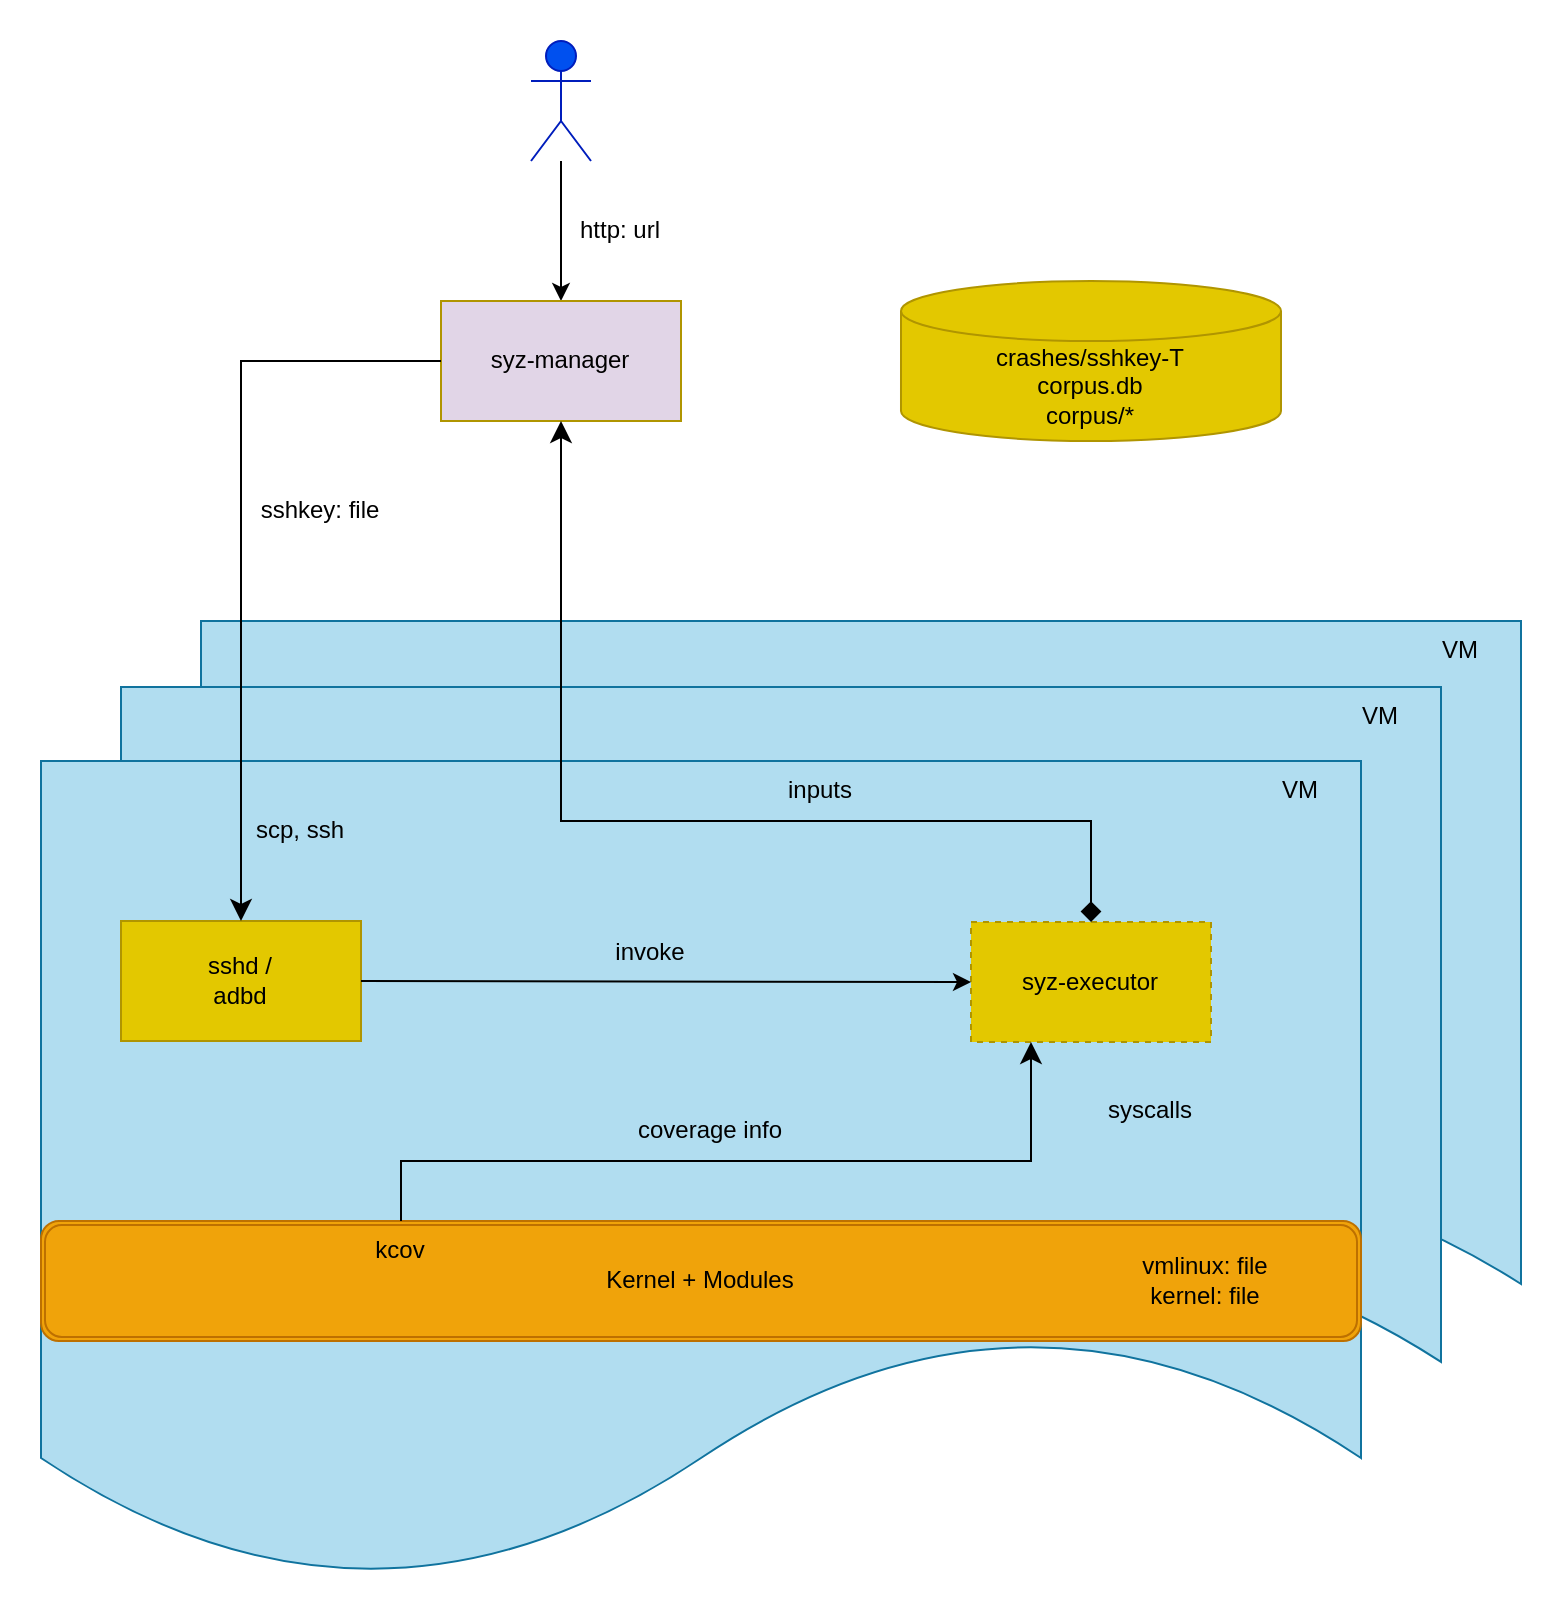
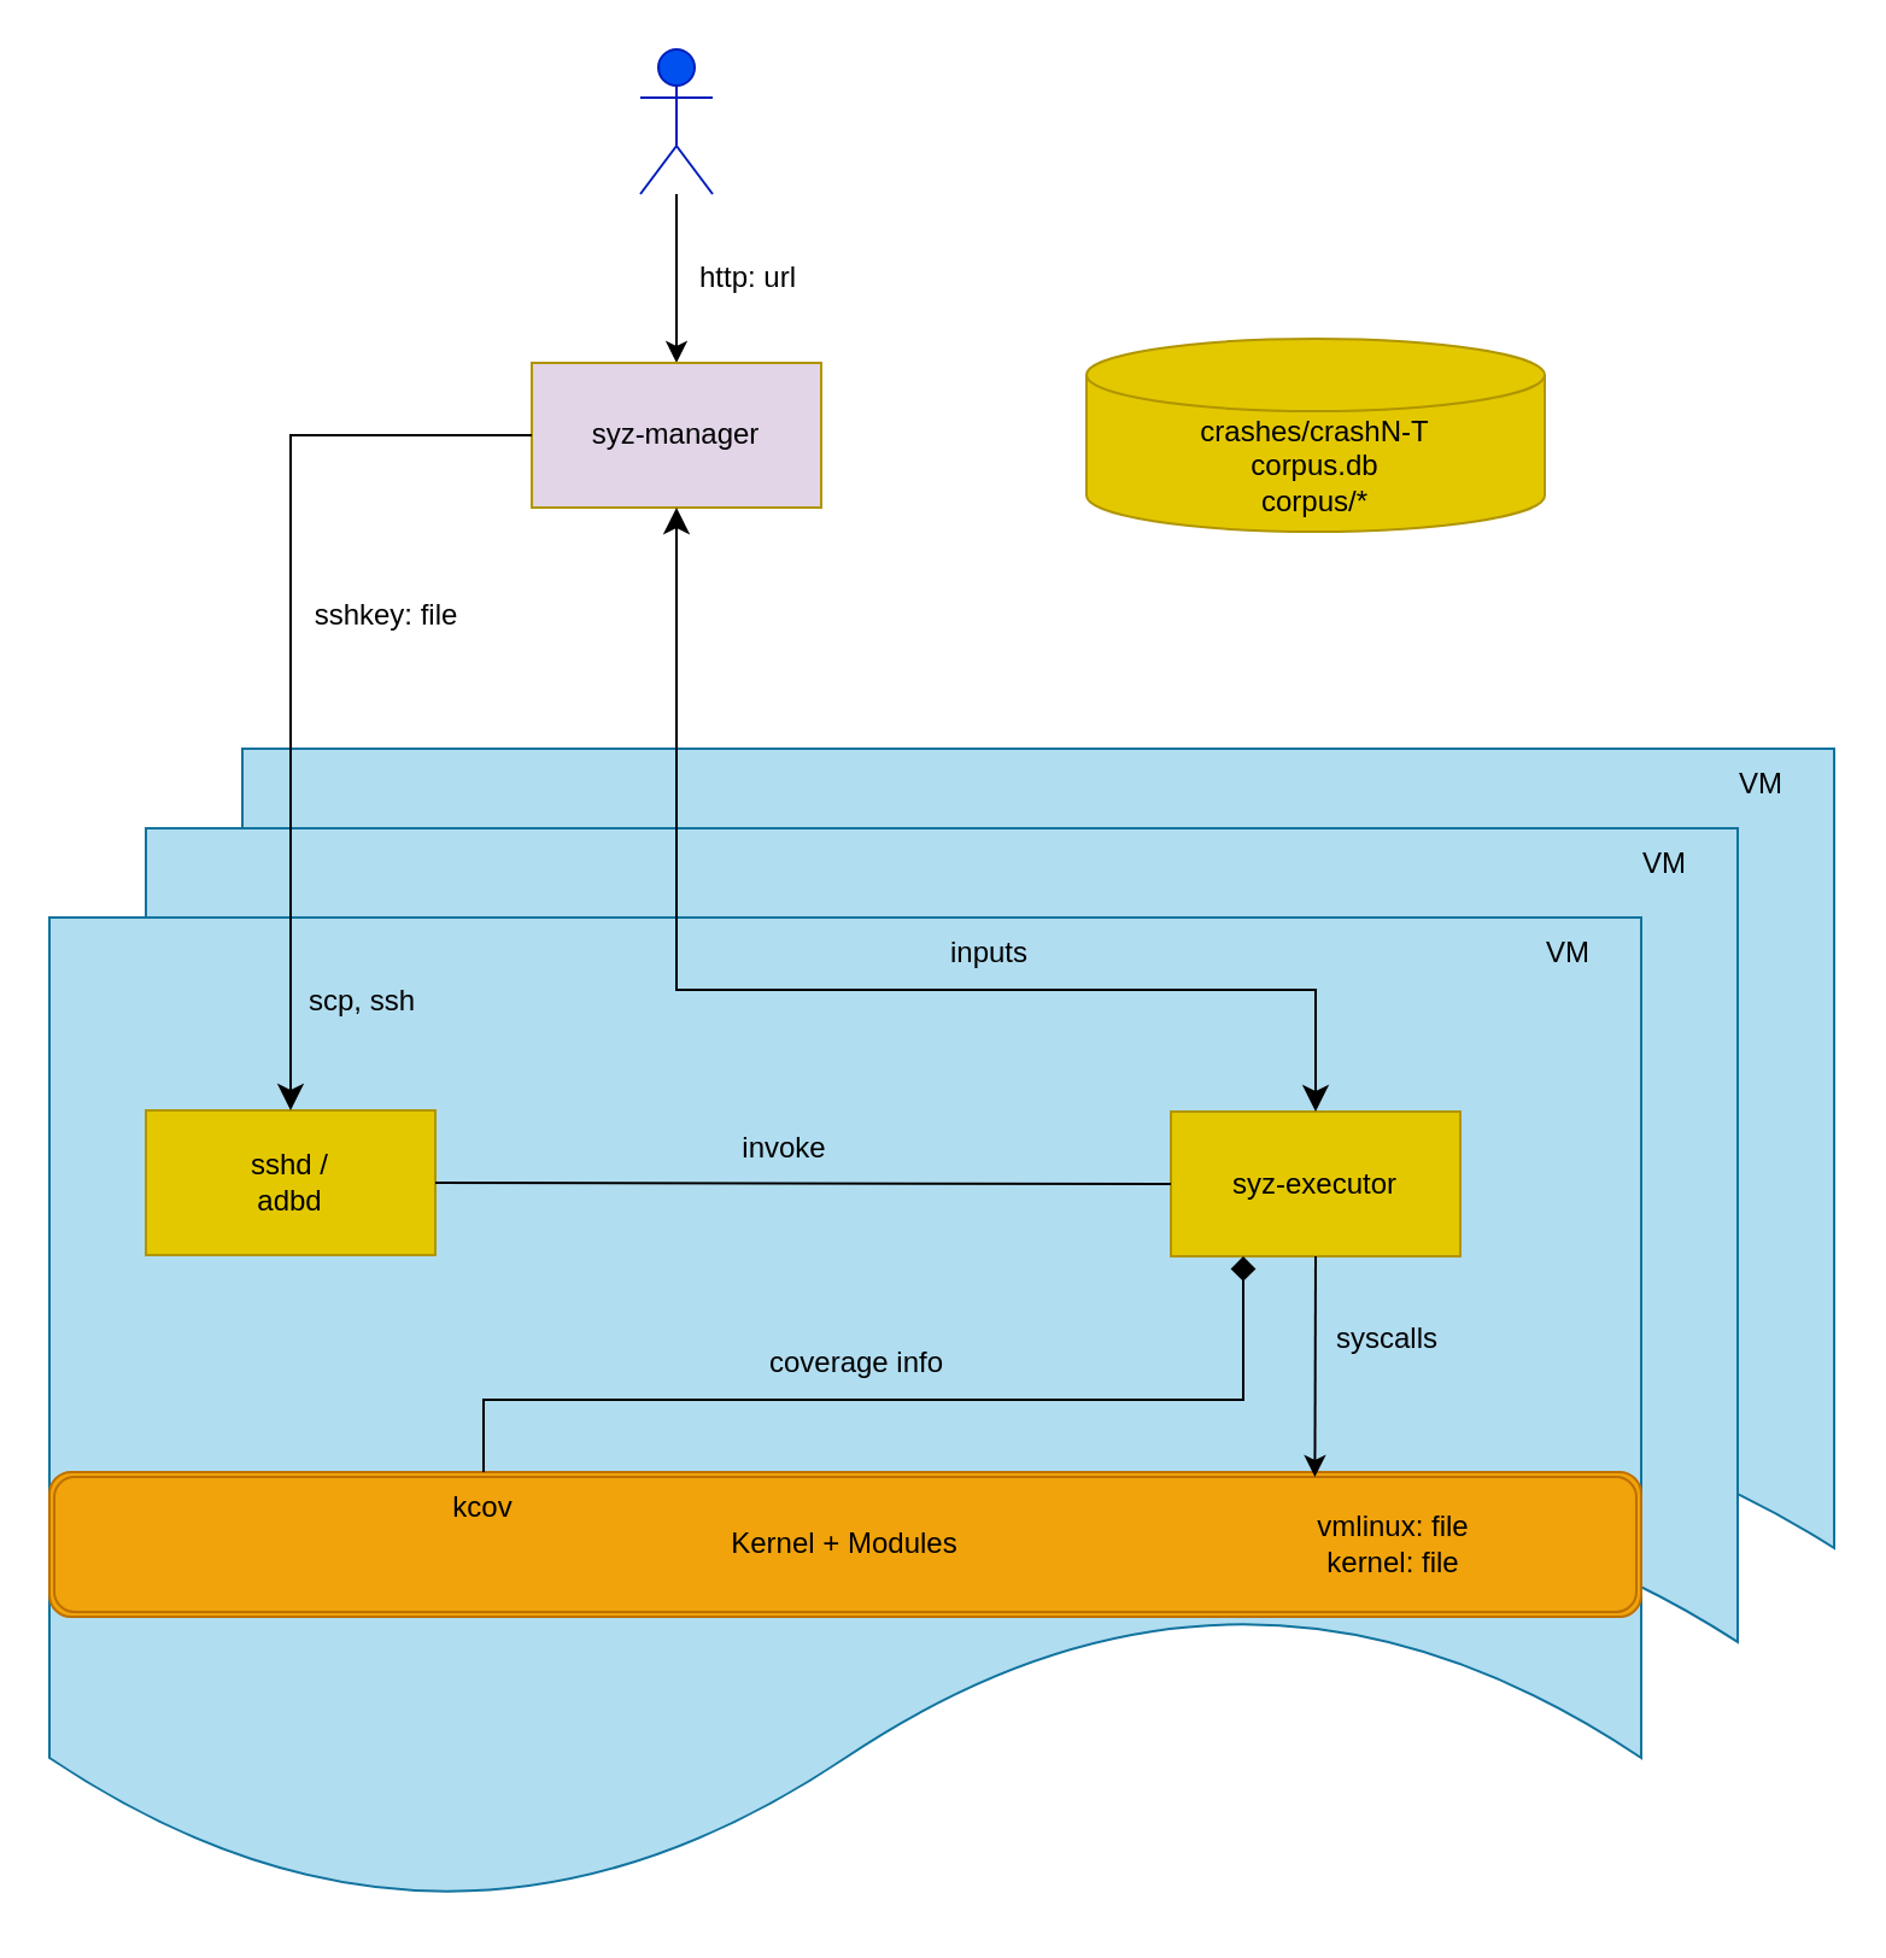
  <mxCell id="0" />
  <mxCell id="1" parent="0" />
  <mxCell id="2" value="" style="shape=document;whiteSpace=wrap;html=1;boundedLbl=1;fillColor=#b1ddf0;strokeColor=#10739e;" vertex="1" parent="1"><mxGeometry x="100" y="310" width="660" height="390" as="geometry" /></mxCell>
  <mxCell id="3" value="" style="shape=document;whiteSpace=wrap;html=1;boundedLbl=1;fillColor=#b1ddf0;strokeColor=#10739e;" vertex="1" parent="1"><mxGeometry x="60" y="343" width="660" height="397" as="geometry" /></mxCell>
  <mxCell id="4" value="" style="shape=document;whiteSpace=wrap;html=1;boundedLbl=1;fillColor=#b1ddf0;strokeColor=#10739e;" vertex="1" parent="1"><mxGeometry x="20" y="380" width="660" height="410" as="geometry" /></mxCell>
  <mxCell id="5" value="" style="edgeStyle=none;html=1;" edge="1" parent="1" source="6" target="7"><mxGeometry relative="1" as="geometry" /></mxCell>
  <mxCell id="6" value="" style="shape=umlActor;verticalLabelPosition=bottom;verticalAlign=top;html=1;outlineConnect=0;fillColor=#0050ef;fontColor=#ffffff;strokeColor=#001DBC;" vertex="1" parent="1"><mxGeometry x="265" y="20" width="30" height="60" as="geometry" /></mxCell>
  <mxCell id="7" value="syz-manager" style="rounded=0;whiteSpace=wrap;html=1;fillColor=#e1d5e7;fontColor=#000000;strokeColor=#B09500;" vertex="1" parent="1"><mxGeometry x="220" y="150" width="120" height="60" as="geometry" /></mxCell>
- <mxCell id="8" value="crashes/sshkey-T&lt;br&gt;corpus.db&lt;br&gt;corpus/*" style="shape=cylinder3;whiteSpace=wrap;html=1;boundedLbl=1;backgroundOutline=1;size=15;fillColor=#e3c800;fontColor=#000000;strokeColor=#B09500;" vertex="1" parent="1"><mxGeometry x="450" y="140" width="190" height="80" as="geometry" /></mxCell>
+ <mxCell id="8" value="crashes/crashN-T&lt;br&gt;corpus.db&lt;br&gt;corpus/*" style="shape=cylinder3;whiteSpace=wrap;html=1;boundedLbl=1;backgroundOutline=1;size=15;fillColor=#e3c800;fontColor=#000000;strokeColor=#B09500;" vertex="1" parent="1"><mxGeometry x="450" y="140" width="190" height="80" as="geometry" /></mxCell>
  <mxCell id="9" value="VM" style="text;html=1;strokeColor=none;fillColor=none;align=center;verticalAlign=middle;whiteSpace=wrap;rounded=0;" vertex="1" parent="1"><mxGeometry x="620" y="380" width="60" height="30" as="geometry" /></mxCell>
  <mxCell id="10" value="VM" style="text;html=1;strokeColor=none;fillColor=none;align=center;verticalAlign=middle;whiteSpace=wrap;rounded=0;" vertex="1" parent="1"><mxGeometry x="660" y="343" width="60" height="30" as="geometry" /></mxCell>
  <mxCell id="11" value="VM" style="text;html=1;strokeColor=none;fillColor=none;align=center;verticalAlign=middle;whiteSpace=wrap;rounded=0;" vertex="1" parent="1"><mxGeometry x="700" y="310" width="60" height="30" as="geometry" /></mxCell>
  <mxCell id="12" value="sshd /&lt;br&gt;adbd" style="rounded=0;whiteSpace=wrap;html=1;fillColor=#e3c800;fontColor=#000000;strokeColor=#B09500;" vertex="1" parent="1"><mxGeometry x="60" y="460" width="120" height="60" as="geometry" /></mxCell>
- <mxCell id="13" value="syz-executor" style="rounded=0;whiteSpace=wrap;html=1;fillColor=#e3c800;fontColor=#000000;strokeColor=#B09500;dashed=1;" vertex="1" parent="1"><mxGeometry x="485" y="460.5" width="120" height="60" as="geometry" /></mxCell>
- <mxCell id="14" value="" style="edgeStyle=segmentEdgeStyle;endArrow=diamond;html=1;curved=0;rounded=0;endSize=8;startSize=8;exitX=0.5;exitY=1;exitDx=0;exitDy=0;entryX=0.5;entryY=0;entryDx=0;entryDy=0;endFill=1;startArrow=classic;startFill=1;" edge="1" parent="1" source="7" target="13"><mxGeometry width="50" height="50" relative="1" as="geometry"><mxPoint x="350" y="410" as="sourcePoint" /><mxPoint x="400" y="360" as="targetPoint" /><Array as="points"><mxPoint x="280" y="410" /><mxPoint x="545" y="410" /></Array></mxGeometry></mxCell>
+ <mxCell id="13" value="syz-executor" style="rounded=0;whiteSpace=wrap;html=1;fillColor=#e3c800;fontColor=#000000;strokeColor=#B09500;" vertex="1" parent="1"><mxGeometry x="485" y="460.5" width="120" height="60" as="geometry" /></mxCell>
+ <mxCell id="14" value="" style="edgeStyle=segmentEdgeStyle;endArrow=classic;html=1;curved=0;rounded=0;endSize=8;startSize=8;exitX=0.5;exitY=1;exitDx=0;exitDy=0;entryX=0.5;entryY=0;entryDx=0;entryDy=0;endFill=1;startArrow=classic;startFill=1;" edge="1" parent="1" source="7" target="13"><mxGeometry width="50" height="50" relative="1" as="geometry"><mxPoint x="350" y="410" as="sourcePoint" /><mxPoint x="400" y="360" as="targetPoint" /><Array as="points"><mxPoint x="280" y="410" /><mxPoint x="545" y="410" /></Array></mxGeometry></mxCell>
  <mxCell id="15" value="" style="edgeStyle=segmentEdgeStyle;endArrow=classic;html=1;curved=0;rounded=0;endSize=8;startSize=8;exitX=0;exitY=0.5;exitDx=0;exitDy=0;" edge="1" parent="1" source="7" target="12"><mxGeometry width="50" height="50" relative="1" as="geometry"><mxPoint x="350" y="410" as="sourcePoint" /><mxPoint x="400" y="360" as="targetPoint" /></mxGeometry></mxCell>
  <mxCell id="16" value="Kernel + Modules" style="shape=ext;double=1;rounded=1;whiteSpace=wrap;html=1;fillColor=#f0a30a;strokeColor=#BD7000;fontColor=#000000;" vertex="1" parent="1"><mxGeometry x="20" y="610" width="660" height="60" as="geometry" /></mxCell>
  <mxCell id="17" value="kcov" style="text;html=1;strokeColor=none;fillColor=none;align=center;verticalAlign=middle;whiteSpace=wrap;rounded=0;" vertex="1" parent="1"><mxGeometry x="170" y="610" width="60" height="30" as="geometry" /></mxCell>
- <mxCell id="19" value="" style="endArrow=classic;html=1;exitX=1;exitY=0.5;exitDx=0;exitDy=0;entryX=0;entryY=0.5;entryDx=0;entryDy=0;" edge="1" parent="1" source="12" target="13"><mxGeometry width="50" height="50" relative="1" as="geometry"><mxPoint x="350" y="480" as="sourcePoint" /><mxPoint x="400" y="430" as="targetPoint" /></mxGeometry></mxCell>
+ <mxCell id="18" value="" style="endArrow=classic;html=1;entryX=0.795;entryY=0.033;entryDx=0;entryDy=0;entryPerimeter=0;exitX=0.5;exitY=1;exitDx=0;exitDy=0;" edge="1" parent="1" source="13" target="16"><mxGeometry width="50" height="50" relative="1" as="geometry"><mxPoint x="350" y="410" as="sourcePoint" /><mxPoint x="400" y="360" as="targetPoint" /></mxGeometry></mxCell>
+ <mxCell id="19" value="" style="endArrow=none;html=1;exitX=1;exitY=0.5;exitDx=0;exitDy=0;entryX=0;entryY=0.5;entryDx=0;entryDy=0;" edge="1" parent="1" source="12" target="13"><mxGeometry width="50" height="50" relative="1" as="geometry"><mxPoint x="350" y="480" as="sourcePoint" /><mxPoint x="400" y="430" as="targetPoint" /></mxGeometry></mxCell>
  <mxCell id="20" value="syscalls" style="text;html=1;strokeColor=none;fillColor=none;align=center;verticalAlign=middle;whiteSpace=wrap;rounded=0;" vertex="1" parent="1"><mxGeometry x="545" y="540" width="60" height="30" as="geometry" /></mxCell>
- <mxCell id="21" value="" style="edgeStyle=elbowEdgeStyle;elbow=vertical;endArrow=classic;html=1;curved=0;rounded=0;endSize=8;startSize=8;entryX=0.25;entryY=1;entryDx=0;entryDy=0;" edge="1" parent="1" source="17" target="13"><mxGeometry width="50" height="50" relative="1" as="geometry"><mxPoint x="350" y="480" as="sourcePoint" /><mxPoint x="400" y="430" as="targetPoint" /><Array as="points"><mxPoint x="300" y="580" /></Array></mxGeometry></mxCell>
+ <mxCell id="21" value="" style="edgeStyle=elbowEdgeStyle;elbow=vertical;endArrow=diamond;html=1;curved=0;rounded=0;endSize=8;startSize=8;entryX=0.25;entryY=1;entryDx=0;entryDy=0;" edge="1" parent="1" source="17" target="13"><mxGeometry width="50" height="50" relative="1" as="geometry"><mxPoint x="350" y="480" as="sourcePoint" /><mxPoint x="400" y="430" as="targetPoint" /><Array as="points"><mxPoint x="300" y="580" /></Array></mxGeometry></mxCell>
  <mxCell id="22" value="coverage info" style="text;html=1;strokeColor=none;fillColor=none;align=center;verticalAlign=middle;whiteSpace=wrap;rounded=0;" vertex="1" parent="1"><mxGeometry x="300" y="550" width="110" height="30" as="geometry" /></mxCell>
  <mxCell id="23" value="inputs" style="text;html=1;strokeColor=none;fillColor=none;align=center;verticalAlign=middle;whiteSpace=wrap;rounded=0;" vertex="1" parent="1"><mxGeometry x="380" y="380" width="60" height="30" as="geometry" /></mxCell>
  <mxCell id="24" value="invoke" style="text;html=1;strokeColor=none;fillColor=none;align=center;verticalAlign=middle;whiteSpace=wrap;rounded=0;" vertex="1" parent="1"><mxGeometry x="295" y="460.5" width="60" height="30" as="geometry" /></mxCell>
  <mxCell id="25" value="scp, ssh" style="text;html=1;strokeColor=none;fillColor=none;align=center;verticalAlign=middle;whiteSpace=wrap;rounded=0;" vertex="1" parent="1"><mxGeometry x="120" y="400" width="60" height="30" as="geometry" /></mxCell>
  <mxCell id="26" value="http: url" style="text;html=1;strokeColor=none;fillColor=none;align=center;verticalAlign=middle;whiteSpace=wrap;rounded=0;" vertex="1" parent="1"><mxGeometry x="280" y="100" width="60" height="30" as="geometry" /></mxCell>
  <mxCell id="27" value="sshkey: file" style="text;html=1;strokeColor=none;fillColor=none;align=center;verticalAlign=middle;whiteSpace=wrap;rounded=0;" vertex="1" parent="1"><mxGeometry x="120" y="240" width="80" height="30" as="geometry" /></mxCell>
- <mxCell id="28" value="vmlinux: file&lt;br&gt;kernel: file" style="text;html=1;strokeColor=none;fillColor=none;align=center;verticalAlign=middle;whiteSpace=wrap;rounded=0;" vertex="1" parent="1"><mxGeometry x="540" y="625" width="125" height="30" as="geometry" /></mxCell>
+ <mxCell id="28" value="vmlinux: file&lt;br&gt;kernel: file" style="text;html=1;strokeColor=none;fillColor=none;align=center;verticalAlign=middle;whiteSpace=wrap;rounded=0;" vertex="1" parent="1"><mxGeometry x="515" y="625" width="125" height="30" as="geometry" /></mxCell>
